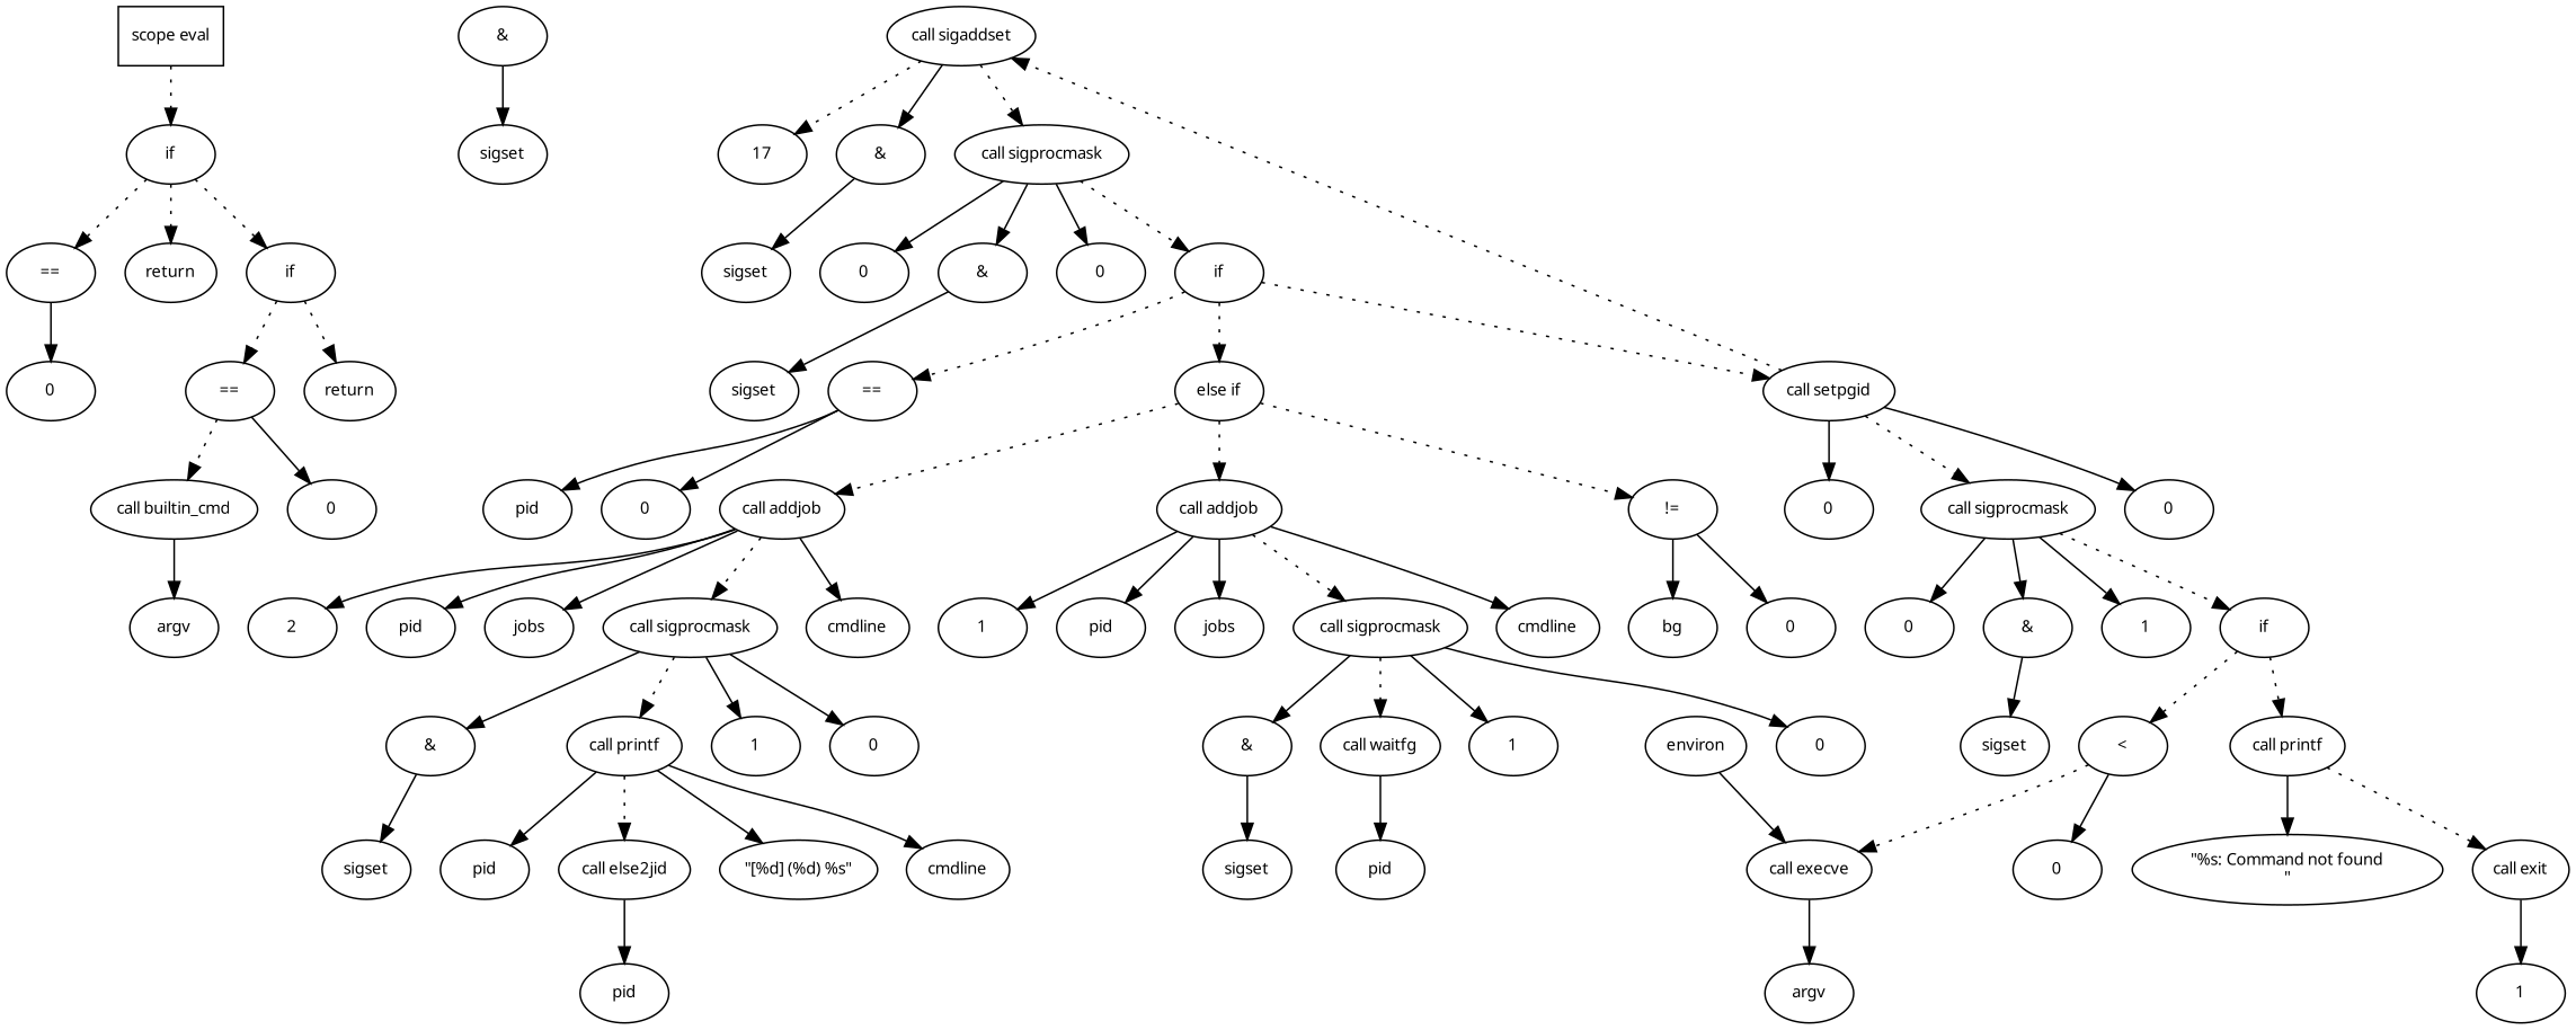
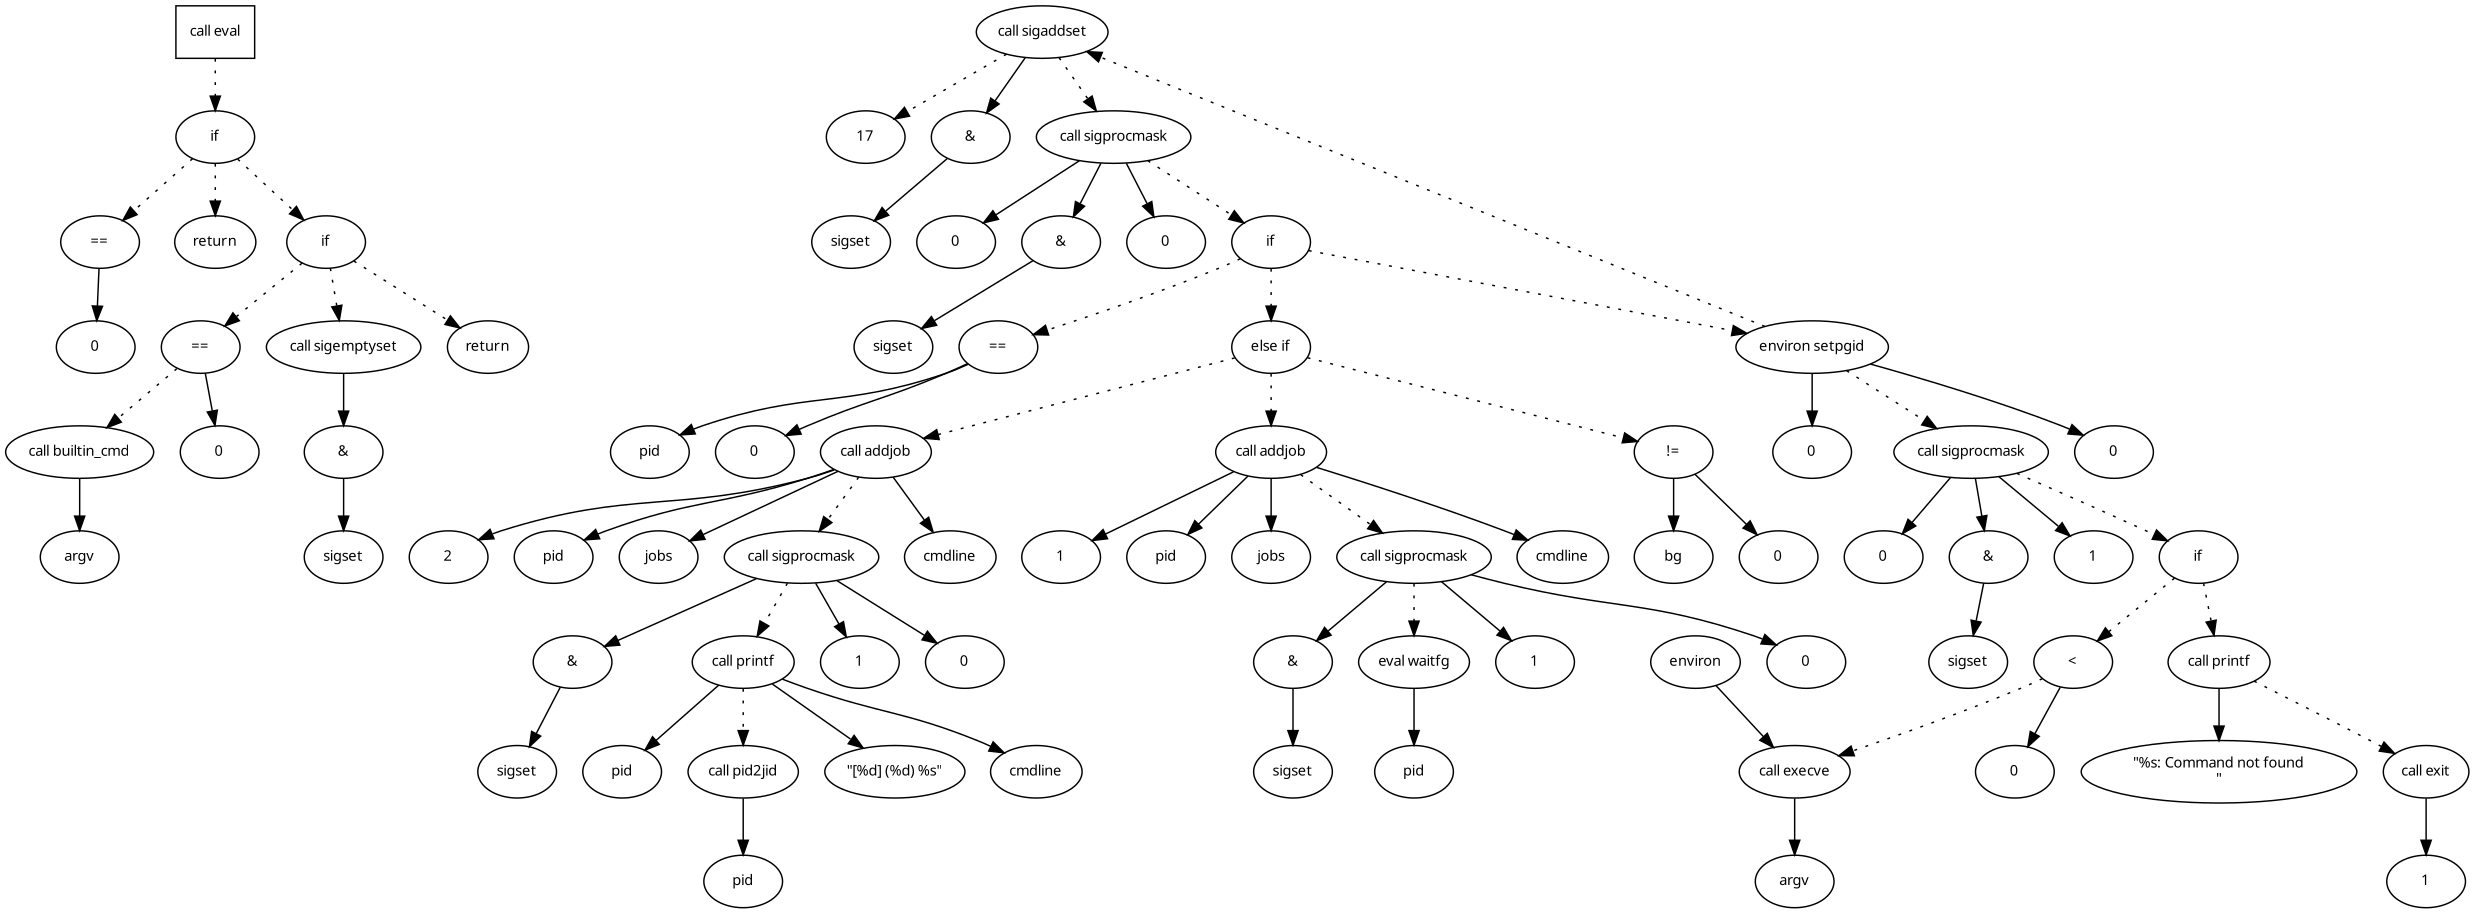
  digraph {
    fontname="Noto Sans"
    fontsize=10
    node [fontname="Noto Sans" fontsize=10 shape=ellipse]
    edge [fontname="Noto Sans" fontsize=10]
-   n1 [label="scope eval" shape=box]
+   n1 [label="call eval" shape=box]
    n2 [label=if]
    n3 [label="=="]
    n4 [label=return]
    n5 [label=if]
    n6 [label=0]
    n7 [label="=="]
+   n8 [label="call sigemptyset"]
    n9 [label=return]
    n10 [label="call builtin_cmd"]
    n11 [label=0]
    n12 [label="&"]
    n13 [label=argv]
    n14 [label=sigset]
    n15 [label="call sigaddset"]
    n16 [label=17]
    n17 [label="&"]
    n18 [label="call sigprocmask"]
    n19 [label=sigset]
    n20 [label=0]
    n21 [label="&"]
    n22 [label=0]
    n23 [label=if]
    n24 [label=sigset]
    n25 [label="=="]
-   n26 [label="call setpgid"]
+   n26 [label="environ setpgid"]
    n27 [label="else if"]
    n28 [label=pid]
    n29 [label=0]
    n30 [label=0]
    n31 [label=0]
    n32 [label="call sigprocmask"]
    n33 [label="!="]
    n34 [label="call addjob"]
    n35 [label="call addjob"]
    n36 [label=0]
    n37 [label="&"]
    n38 [label=1]
    n39 [label=if]
    n40 [label=sigset]
    n41 [label="<"]
    n42 [label="call printf"]
    n43 [label="call execve"]
    n44 [label=0]
    n45 [label="\"%s: Command not found\n\""]
    n46 [label="call exit"]
    n47 [label=argv]
    n48 [label=environ]
    n49 [label=1]
    n50 [label=bg]
    n51 [label=0]
    n52 [label=cmdline]
    n53 [label=2]
    n54 [label=pid]
    n55 [label=jobs]
    n56 [label="call sigprocmask"]
    n57 [label=cmdline]
    n58 [label=1]
    n59 [label=pid]
    n60 [label=jobs]
    n61 [label="call sigprocmask"]
    n62 [label=0]
    n63 [label="&"]
    n64 [label=1]
    n65 [label="call printf"]
    n66 [label=sigset]
    n67 [label=cmdline]
    n68 [label=pid]
-   n69 [label="call else2jid"]
+   n69 [label="call pid2jid"]
    n70 [label="\"[%d] (%d) %s\""]
    n71 [label=pid]
    n72 [label=0]
    n73 [label="&"]
    n74 [label=1]
-   n75 [label="call waitfg"]
+   n75 [label="eval waitfg"]
    n76 [label=sigset]
    n77 [label=pid]
    n1 -> n2 [style=dotted]
    n2 -> n3 [style=dotted]
    n2 -> n4 [style=dotted]
    n2 -> n5 [style=dotted]
    n3 -> n6
    n5 -> n7 [style=dotted]
+   n5 -> n8 [style=dotted]
    n5 -> n9 [style=dotted]
    n7 -> n10 [style=dotted]
    n7 -> n11
+   n8 -> n12
    n10 -> n13
    n12 -> n14
    n15 -> n16 [style=dotted]
    n15 -> n17
    n15 -> n18 [style=dotted]
    n17 -> n19
    n18 -> n20
    n18 -> n21
    n18 -> n22
    n18 -> n23 [style=dotted]
    n21 -> n24
    n23 -> n25 [style=dotted]
    n23 -> n26 [style=dotted]
    n23 -> n27 [style=dotted]
    n25 -> n28
    n25 -> n29
    n26 -> n15 [style=dotted]
    n26 -> n30
    n26 -> n31
    n26 -> n32 [style=dotted]
    n27 -> n33 [style=dotted]
    n27 -> n34 [style=dotted]
    n27 -> n35 [style=dotted]
    n32 -> n36
    n32 -> n37
    n32 -> n38
    n32 -> n39 [style=dotted]
    n33 -> n50
    n33 -> n51
    n34 -> n52
    n34 -> n53
    n34 -> n54
    n34 -> n55
    n34 -> n56 [style=dotted]
    n35 -> n57
    n35 -> n58
    n35 -> n59
    n35 -> n60
    n35 -> n61 [style=dotted]
    n37 -> n40
    n39 -> n41 [style=dotted]
    n39 -> n42 [style=dotted]
    n41 -> n43 [style=dotted]
    n41 -> n44
    n42 -> n45
    n42 -> n46 [style=dotted]
    n43 -> n47
    n46 -> n49
    n48 -> n43
    n56 -> n62
    n56 -> n63
    n56 -> n64
    n56 -> n65 [style=dotted]
    n61 -> n72
    n61 -> n73
    n61 -> n74
    n61 -> n75 [style=dotted]
    n63 -> n66
    n65 -> n67
    n65 -> n68
    n65 -> n69 [style=dotted]
    n65 -> n70
    n69 -> n71
    n73 -> n76
    n75 -> n77
  }
